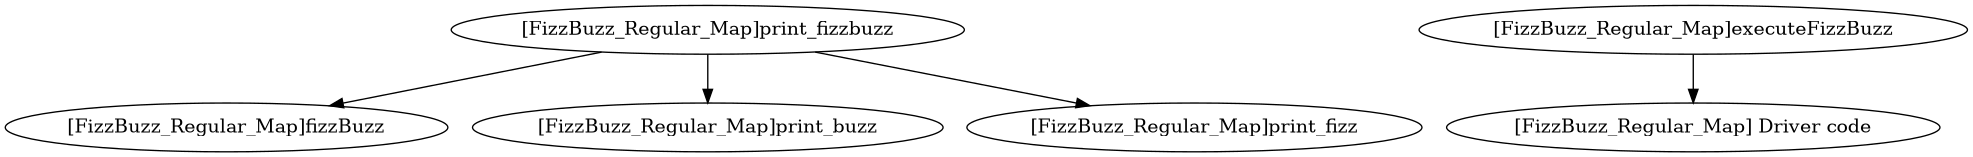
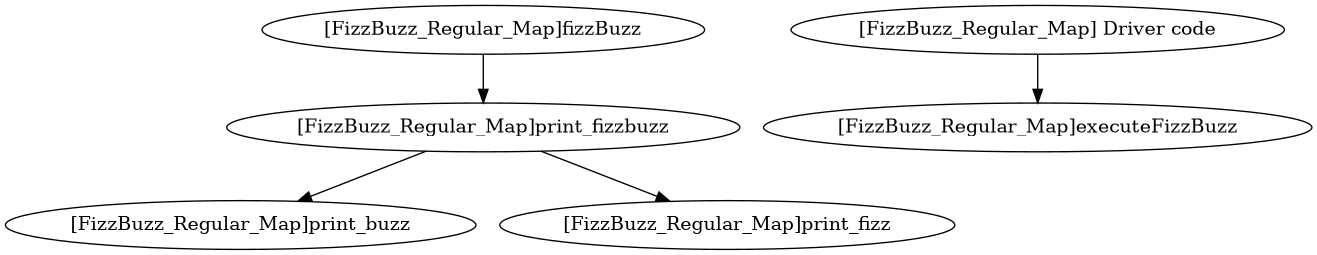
  strict digraph {
    "[FizzBuzz_Regular_Map]fizzBuzz"
    "[FizzBuzz_Regular_Map]print_fizzbuzz"
    "[FizzBuzz_Regular_Map]print_buzz"
    "[FizzBuzz_Regular_Map]print_fizz"
    "[FizzBuzz_Regular_Map] Driver code"
    "[FizzBuzz_Regular_Map]executeFizzBuzz"
-   "[FizzBuzz_Regular_Map]print_fizzbuzz" -> "[FizzBuzz_Regular_Map]fizzBuzz"
+   "[FizzBuzz_Regular_Map]fizzBuzz" -> "[FizzBuzz_Regular_Map]print_fizzbuzz"
    "[FizzBuzz_Regular_Map]print_fizzbuzz" -> "[FizzBuzz_Regular_Map]print_buzz"
    "[FizzBuzz_Regular_Map]print_fizzbuzz" -> "[FizzBuzz_Regular_Map]print_fizz"
-   "[FizzBuzz_Regular_Map]executeFizzBuzz" -> "[FizzBuzz_Regular_Map] Driver code"
+   "[FizzBuzz_Regular_Map] Driver code" -> "[FizzBuzz_Regular_Map]executeFizzBuzz"
  }
